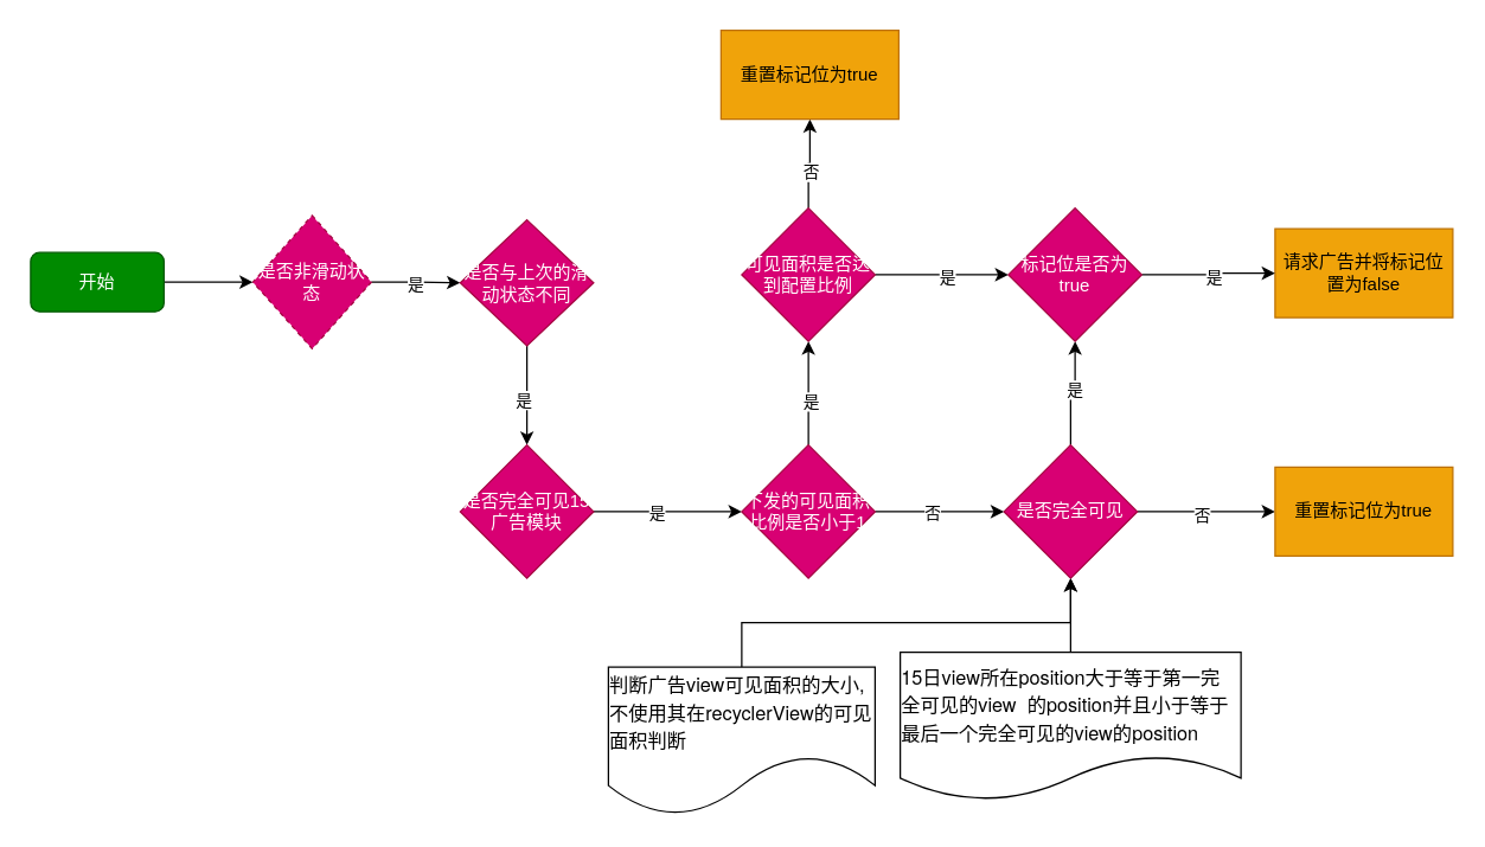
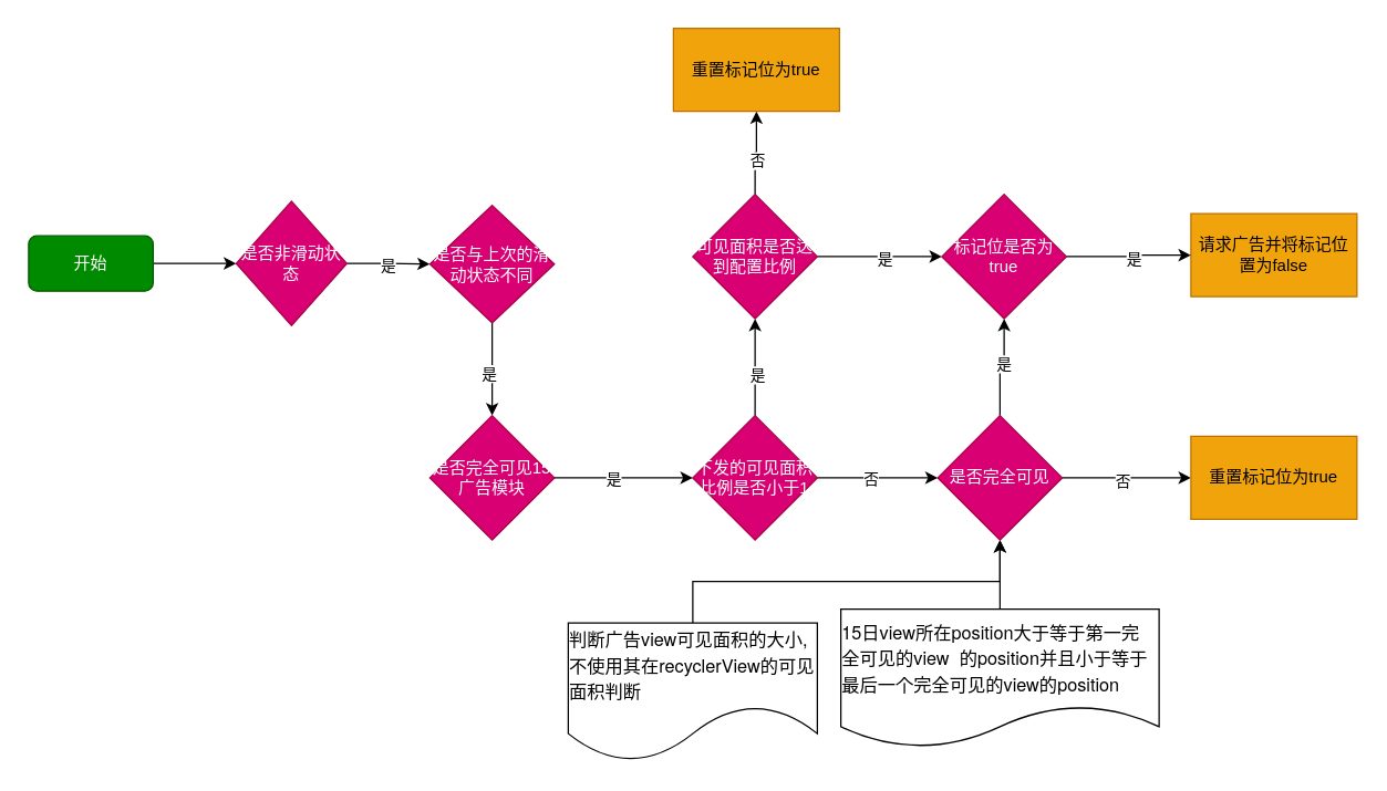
  <mxCell id="0" />
  <mxCell id="1" parent="0" />
  <mxCell id="2" value="" style="edgeStyle=orthogonalEdgeStyle;rounded=0;orthogonalLoop=1;jettySize=auto;html=1;" edge="1" parent="1" source="3" target="7"><mxGeometry relative="1" as="geometry" /></mxCell>
  <mxCell id="3" value="开始" style="rounded=1;whiteSpace=wrap;html=1;fillColor=#008a00;fontColor=#ffffff;strokeColor=#005700;" vertex="1" parent="1"><mxGeometry x="20" y="170" width="90" height="40" as="geometry" /></mxCell>
  <mxCell id="4" value="请求广告并将标记位置为false" style="whiteSpace=wrap;html=1;fillColor=#f0a30a;fontColor=#000000;strokeColor=#BD7000;" vertex="1" parent="1"><mxGeometry x="860" y="154" width="120" height="60" as="geometry" /></mxCell>
  <mxCell id="5" value="" style="edgeStyle=orthogonalEdgeStyle;rounded=0;orthogonalLoop=1;jettySize=auto;html=1;" edge="1" parent="1" source="7" target="10"><mxGeometry relative="1" as="geometry" /></mxCell>
  <mxCell id="6" value="是" style="edgeLabel;html=1;align=center;verticalAlign=middle;resizable=0;points=[];" vertex="1" connectable="0" parent="5"><mxGeometry x="-0.046" y="-1" relative="1" as="geometry"><mxPoint as="offset" /></mxGeometry></mxCell>
- <mxCell id="7" value="是否非滑动状态" style="rhombus;whiteSpace=wrap;html=1;rounded=0;fillColor=#d80073;fontColor=#ffffff;strokeColor=#A50040;dashed=1;" vertex="1" parent="1"><mxGeometry x="170" y="145" width="80" height="90" as="geometry" /></mxCell>
+ <mxCell id="7" value="是否非滑动状态" style="rhombus;whiteSpace=wrap;html=1;rounded=0;fillColor=#d80073;fontColor=#ffffff;strokeColor=#A50040;" vertex="1" parent="1"><mxGeometry x="170" y="145" width="80" height="90" as="geometry" /></mxCell>
  <mxCell id="8" value="" style="edgeStyle=orthogonalEdgeStyle;rounded=0;orthogonalLoop=1;jettySize=auto;html=1;" edge="1" parent="1" source="10" target="13"><mxGeometry relative="1" as="geometry" /></mxCell>
  <mxCell id="9" value="是" style="edgeLabel;html=1;align=center;verticalAlign=middle;resizable=0;points=[];" vertex="1" connectable="0" parent="8"><mxGeometry x="0.08" y="-3" relative="1" as="geometry"><mxPoint as="offset" /></mxGeometry></mxCell>
  <mxCell id="10" value="是否与上次的滑动状态不同" style="rhombus;whiteSpace=wrap;html=1;rounded=0;fillColor=#d80073;fontColor=#ffffff;strokeColor=#A50040;" vertex="1" parent="1"><mxGeometry x="310" y="148" width="90" height="85" as="geometry" /></mxCell>
  <mxCell id="11" value="" style="edgeStyle=orthogonalEdgeStyle;rounded=0;orthogonalLoop=1;jettySize=auto;html=1;" edge="1" parent="1" source="13" target="18"><mxGeometry relative="1" as="geometry" /></mxCell>
  <mxCell id="12" value="是" style="edgeLabel;html=1;align=center;verticalAlign=middle;resizable=0;points=[];" vertex="1" connectable="0" parent="11"><mxGeometry x="-0.167" relative="1" as="geometry"><mxPoint as="offset" /></mxGeometry></mxCell>
  <mxCell id="13" value="是否完全可见15广告模块" style="rhombus;whiteSpace=wrap;html=1;rounded=0;fillColor=#d80073;fontColor=#ffffff;strokeColor=#A50040;" vertex="1" parent="1"><mxGeometry x="310" width="90" height="90" as="geometry" y="300" /></mxCell>
  <mxCell id="14" value="" style="edgeStyle=orthogonalEdgeStyle;rounded=0;orthogonalLoop=1;jettySize=auto;html=1;entryX=0;entryY=0.5;entryDx=0;entryDy=0;" edge="1" parent="1" source="18" target="30"><mxGeometry relative="1" as="geometry"><mxPoint x="780" y="190" as="targetPoint" /></mxGeometry></mxCell>
  <mxCell id="15" value="否" style="edgeLabel;html=1;align=center;verticalAlign=middle;resizable=0;points=[];" vertex="1" connectable="0" parent="14"><mxGeometry x="-0.133" relative="1" as="geometry"><mxPoint as="offset" /></mxGeometry></mxCell>
  <mxCell id="16" value="" style="edgeStyle=orthogonalEdgeStyle;rounded=0;orthogonalLoop=1;jettySize=auto;html=1;" edge="1" parent="1" source="18" target="23"><mxGeometry relative="1" as="geometry" /></mxCell>
  <mxCell id="17" value="是" style="edgeLabel;html=1;align=center;verticalAlign=middle;resizable=0;points=[];" vertex="1" connectable="0" parent="16"><mxGeometry x="-0.154" y="-1" relative="1" as="geometry"><mxPoint as="offset" /></mxGeometry></mxCell>
  <mxCell id="18" value="下发的可见面积比例是否小于1" style="rhombus;whiteSpace=wrap;html=1;rounded=0;fillColor=#d80073;fontColor=#ffffff;strokeColor=#A50040;" vertex="1" parent="1"><mxGeometry x="500" width="90" height="90" as="geometry" y="300" /></mxCell>
  <mxCell id="19" value="" style="edgeStyle=orthogonalEdgeStyle;rounded=0;orthogonalLoop=1;jettySize=auto;html=1;" edge="1" parent="1" source="23" target="33"><mxGeometry relative="1" as="geometry" /></mxCell>
  <mxCell id="20" value="是" style="edgeLabel;html=1;align=center;verticalAlign=middle;resizable=0;points=[];" vertex="1" connectable="0" parent="19"><mxGeometry x="0.058" y="-1" relative="1" as="geometry"><mxPoint as="offset" /></mxGeometry></mxCell>
  <mxCell id="21" value="" style="edgeStyle=orthogonalEdgeStyle;rounded=0;orthogonalLoop=1;jettySize=auto;html=1;" edge="1" parent="1" source="23" target="35"><mxGeometry relative="1" as="geometry" /></mxCell>
  <mxCell id="22" value="否" style="edgeLabel;html=1;align=center;verticalAlign=middle;resizable=0;points=[];" vertex="1" connectable="0" parent="21"><mxGeometry x="-0.224" y="-1" relative="1" as="geometry"><mxPoint y="-1" as="offset" /></mxGeometry></mxCell>
  <mxCell id="23" value="可见面积是否达到配置比例" style="rhombus;whiteSpace=wrap;html=1;rounded=0;fillColor=#d80073;fontColor=#ffffff;strokeColor=#A50040;" vertex="1" parent="1"><mxGeometry x="500" y="140" width="90" height="90" as="geometry" /></mxCell>
  <mxCell id="24" value="" style="edgeStyle=orthogonalEdgeStyle;rounded=0;orthogonalLoop=1;jettySize=auto;html=1;entryX=0.5;entryY=1;entryDx=0;entryDy=0;" edge="1" parent="1" source="25" target="30"><mxGeometry relative="1" as="geometry"><mxPoint x="840" y="160" as="targetPoint" /></mxGeometry></mxCell>
  <mxCell id="25" value="&lt;p style=&quot;margin: 0px; font-variant-numeric: normal; font-variant-east-asian: normal; font-variant-alternates: normal; font-kerning: auto; font-optical-sizing: auto; font-feature-settings: normal; font-variation-settings: normal; font-variant-position: normal; font-stretch: normal; font-size: 13px; line-height: normal; font-family: &amp;quot;Helvetica Neue&amp;quot;; text-align: start;&quot; class=&quot;p1&quot;&gt;15&lt;span style=&quot;font-variant-numeric: normal; font-variant-east-asian: normal; font-variant-alternates: normal; font-kerning: auto; font-optical-sizing: auto; font-feature-settings: normal; font-variation-settings: normal; font-variant-position: normal; font-stretch: normal; line-height: normal; font-family: &amp;quot;PingFang SC&amp;quot;;&quot; class=&quot;s1&quot;&gt;日&lt;/span&gt;view&lt;span style=&quot;font-variant-numeric: normal; font-variant-east-asian: normal; font-variant-alternates: normal; font-kerning: auto; font-optical-sizing: auto; font-feature-settings: normal; font-variation-settings: normal; font-variant-position: normal; font-stretch: normal; line-height: normal; font-family: &amp;quot;PingFang SC&amp;quot;;&quot; class=&quot;s1&quot;&gt;所在&lt;/span&gt;position&lt;span style=&quot;font-variant-numeric: normal; font-variant-east-asian: normal; font-variant-alternates: normal; font-kerning: auto; font-optical-sizing: auto; font-feature-settings: normal; font-variation-settings: normal; font-variant-position: normal; font-stretch: normal; line-height: normal; font-family: &amp;quot;PingFang SC&amp;quot;;&quot; class=&quot;s1&quot;&gt;大于等于第一完全可见的&lt;/span&gt;view&lt;span class=&quot;Apple-converted-space&quot;&gt;&amp;nbsp; &lt;/span&gt;&lt;span style=&quot;font-variant-numeric: normal; font-variant-east-asian: normal; font-variant-alternates: normal; font-kerning: auto; font-optical-sizing: auto; font-feature-settings: normal; font-variation-settings: normal; font-variant-position: normal; font-stretch: normal; line-height: normal; font-family: &amp;quot;PingFang SC&amp;quot;;&quot; class=&quot;s1&quot;&gt;的&lt;/span&gt;position&lt;span style=&quot;font-variant-numeric: normal; font-variant-east-asian: normal; font-variant-alternates: normal; font-kerning: auto; font-optical-sizing: auto; font-feature-settings: normal; font-variation-settings: normal; font-variant-position: normal; font-stretch: normal; line-height: normal; font-family: &amp;quot;PingFang SC&amp;quot;;&quot; class=&quot;s1&quot;&gt;并且小于等于最后一个完全可见的&lt;/span&gt;view&lt;span style=&quot;font-variant-numeric: normal; font-variant-east-asian: normal; font-variant-alternates: normal; font-kerning: auto; font-optical-sizing: auto; font-feature-settings: normal; font-variation-settings: normal; font-variant-position: normal; font-stretch: normal; line-height: normal; font-family: &amp;quot;PingFang SC&amp;quot;;&quot; class=&quot;s1&quot;&gt;的&lt;/span&gt;position&lt;/p&gt;" style="shape=document;whiteSpace=wrap;html=1;boundedLbl=1;" vertex="1" parent="1"><mxGeometry x="607" y="440" width="230" height="100" as="geometry" /></mxCell>
  <mxCell id="26" value="" style="edgeStyle=orthogonalEdgeStyle;rounded=0;orthogonalLoop=1;jettySize=auto;html=1;" edge="1" parent="1" source="30" target="33"><mxGeometry relative="1" as="geometry" /></mxCell>
  <mxCell id="27" value="是" style="edgeLabel;html=1;align=center;verticalAlign=middle;resizable=0;points=[];" vertex="1" connectable="0" parent="26"><mxGeometry x="0.014" y="3" relative="1" as="geometry"><mxPoint as="offset" /></mxGeometry></mxCell>
  <mxCell id="28" value="" style="edgeStyle=orthogonalEdgeStyle;rounded=0;orthogonalLoop=1;jettySize=auto;html=1;" edge="1" parent="1" source="30" target="34"><mxGeometry relative="1" as="geometry" /></mxCell>
  <mxCell id="29" value="否" style="edgeLabel;html=1;align=center;verticalAlign=middle;resizable=0;points=[];" vertex="1" connectable="0" parent="28"><mxGeometry x="-0.071" y="-2" relative="1" as="geometry"><mxPoint as="offset" /></mxGeometry></mxCell>
  <mxCell id="30" value="是否完全可见" style="rhombus;whiteSpace=wrap;html=1;rounded=0;fillColor=#d80073;fontColor=#ffffff;strokeColor=#A50040;" vertex="1" parent="1"><mxGeometry x="677" width="90" height="90" as="geometry" y="300" /></mxCell>
  <mxCell id="31" value="" style="edgeStyle=orthogonalEdgeStyle;rounded=0;orthogonalLoop=1;jettySize=auto;html=1;" edge="1" parent="1" source="33" target="4"><mxGeometry relative="1" as="geometry" /></mxCell>
  <mxCell id="32" value="是" style="edgeLabel;html=1;align=center;verticalAlign=middle;resizable=0;points=[];" vertex="1" connectable="0" parent="31"><mxGeometry x="0.067" y="-2" relative="1" as="geometry"><mxPoint as="offset" /></mxGeometry></mxCell>
  <mxCell id="33" value="标记位是否为true" style="rhombus;whiteSpace=wrap;html=1;rounded=0;fillColor=#d80073;fontColor=#ffffff;strokeColor=#A50040;" vertex="1" parent="1"><mxGeometry x="680" y="140" width="90" height="90" as="geometry" /></mxCell>
  <mxCell id="34" value="重置标记位为true" style="whiteSpace=wrap;html=1;fillColor=#f0a30a;fontColor=#000000;strokeColor=#BD7000;" vertex="1" parent="1"><mxGeometry x="860" y="315" width="120" height="60" as="geometry" /></mxCell>
  <mxCell id="35" value="重置标记位为true" style="whiteSpace=wrap;html=1;fillColor=#f0a30a;fontColor=#000000;strokeColor=#BD7000;" vertex="1" parent="1"><mxGeometry x="486" y="20" width="120" height="60" as="geometry" /></mxCell>
  <mxCell id="36" style="edgeStyle=orthogonalEdgeStyle;rounded=0;orthogonalLoop=1;jettySize=auto;html=1;exitX=0.5;exitY=0;exitDx=0;exitDy=0;" edge="1" parent="1" source="37" target="30"><mxGeometry relative="1" as="geometry" /></mxCell>
  <mxCell id="37" value="&lt;p style=&quot;margin: 0px; font-variant-numeric: normal; font-variant-east-asian: normal; font-variant-alternates: normal; font-kerning: auto; font-optical-sizing: auto; font-feature-settings: normal; font-variation-settings: normal; font-variant-position: normal; font-stretch: normal; font-size: 13px; line-height: normal; font-family: &amp;quot;Helvetica Neue&amp;quot;; text-align: start;&quot; class=&quot;p1&quot;&gt;判断广告view可见面积的大小,不使用其在recyclerView的可见面积判断&lt;/p&gt;" style="shape=document;whiteSpace=wrap;html=1;boundedLbl=1;size=0.4;" vertex="1" parent="1"><mxGeometry x="410" y="450" width="180" height="100" as="geometry" /></mxCell>
